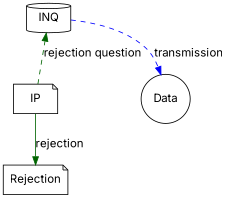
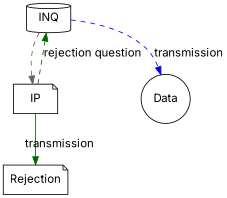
  digraph {
    fontname=Inter
    node [fontname=Inter shape=note]
    edge [color=darkgreen fontname=Inter style=dashed]
    INQ [shape=cylinder]
    IP
    Data [shape=circle]
    Rejection
+   INQ -> IP [color=gray40]
    INQ -> Data [color=blue label=transmission]
    IP -> INQ [label="rejection question"]
-   IP -> Rejection [label=rejection style=solid]
+   IP -> Rejection [label=transmission style=solid]
  }
